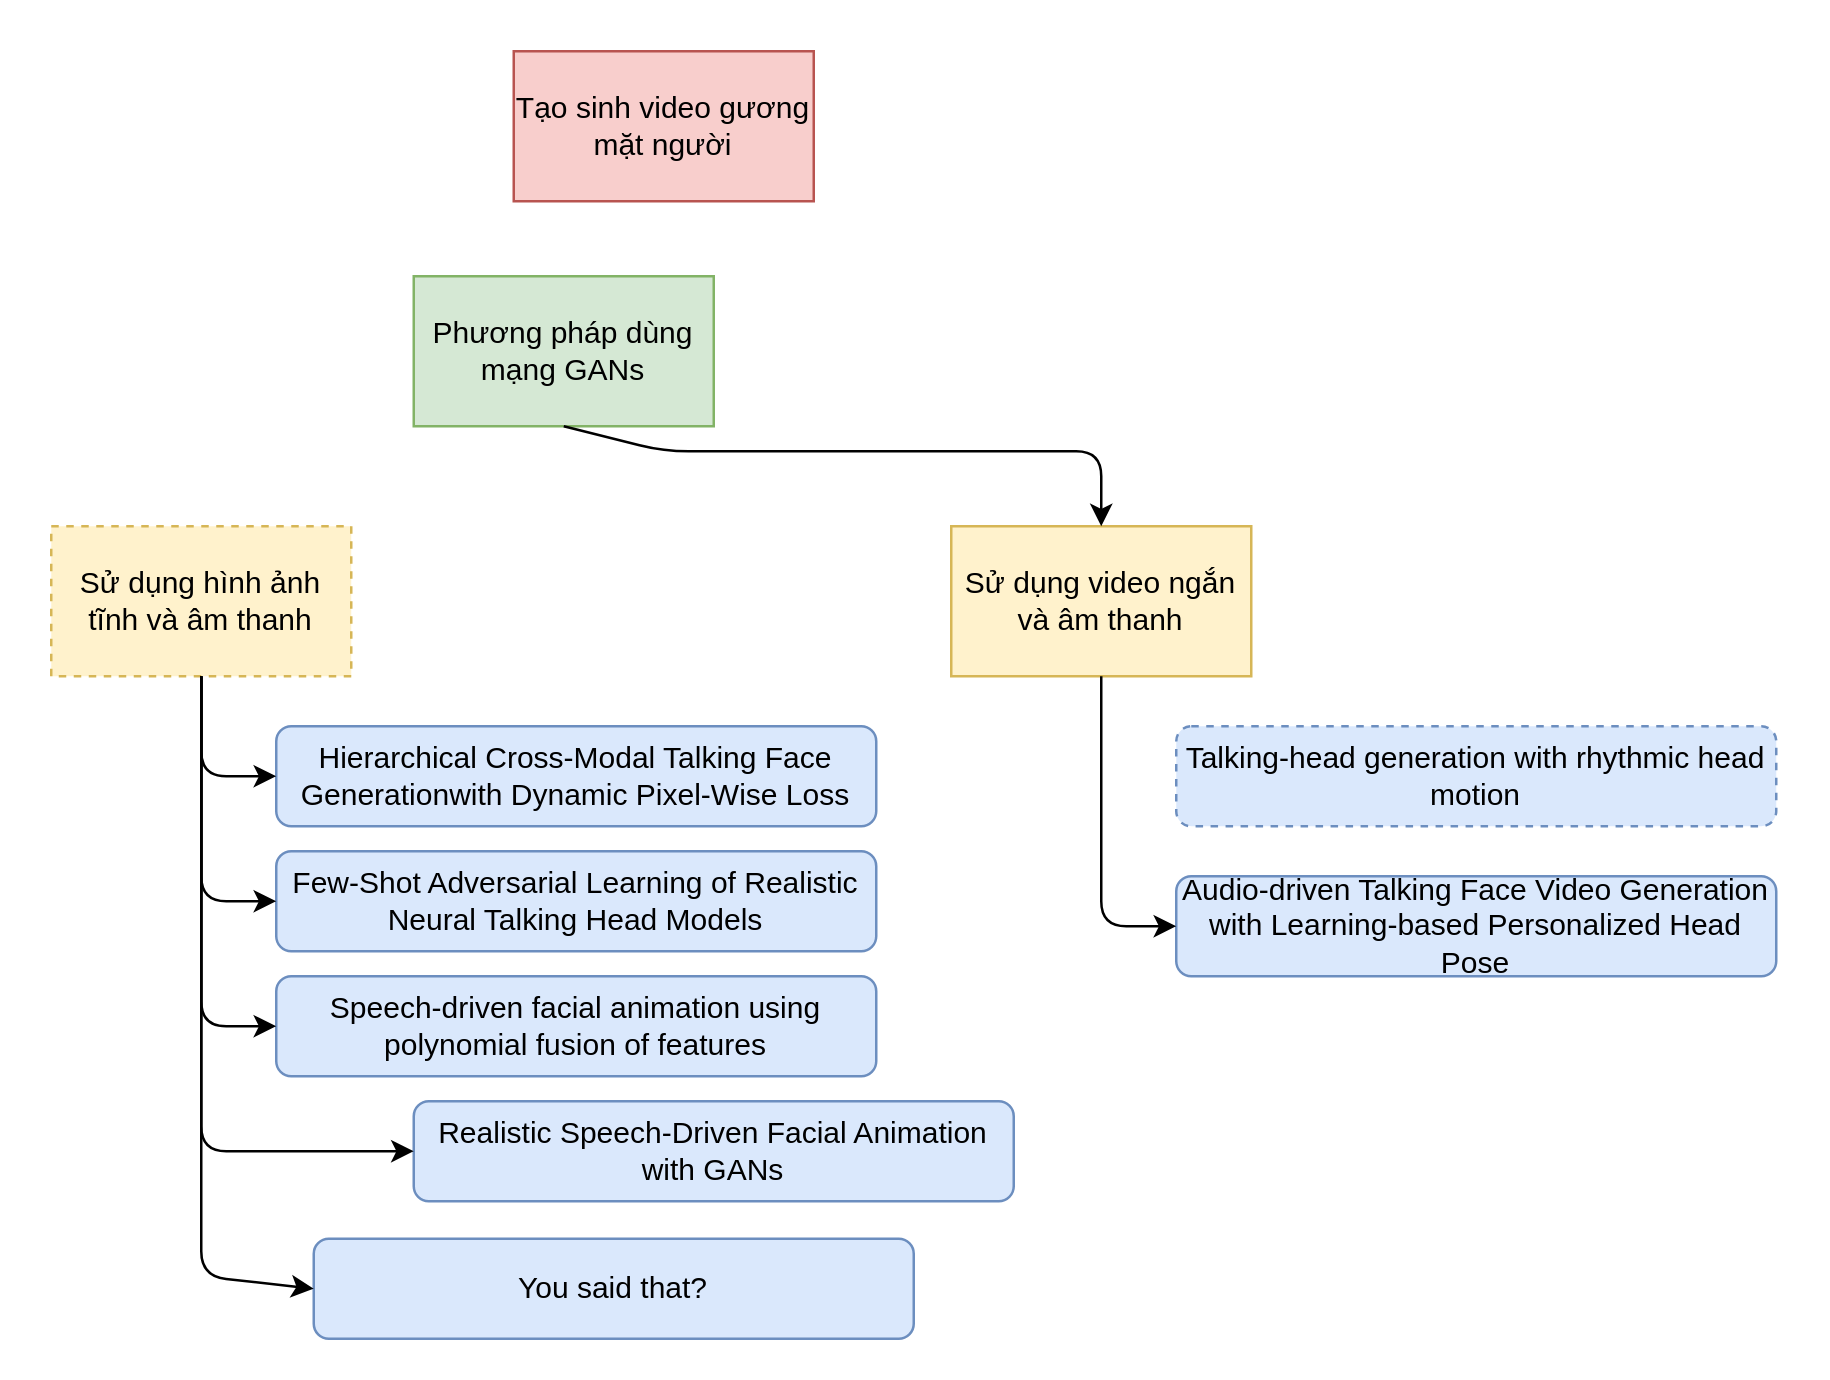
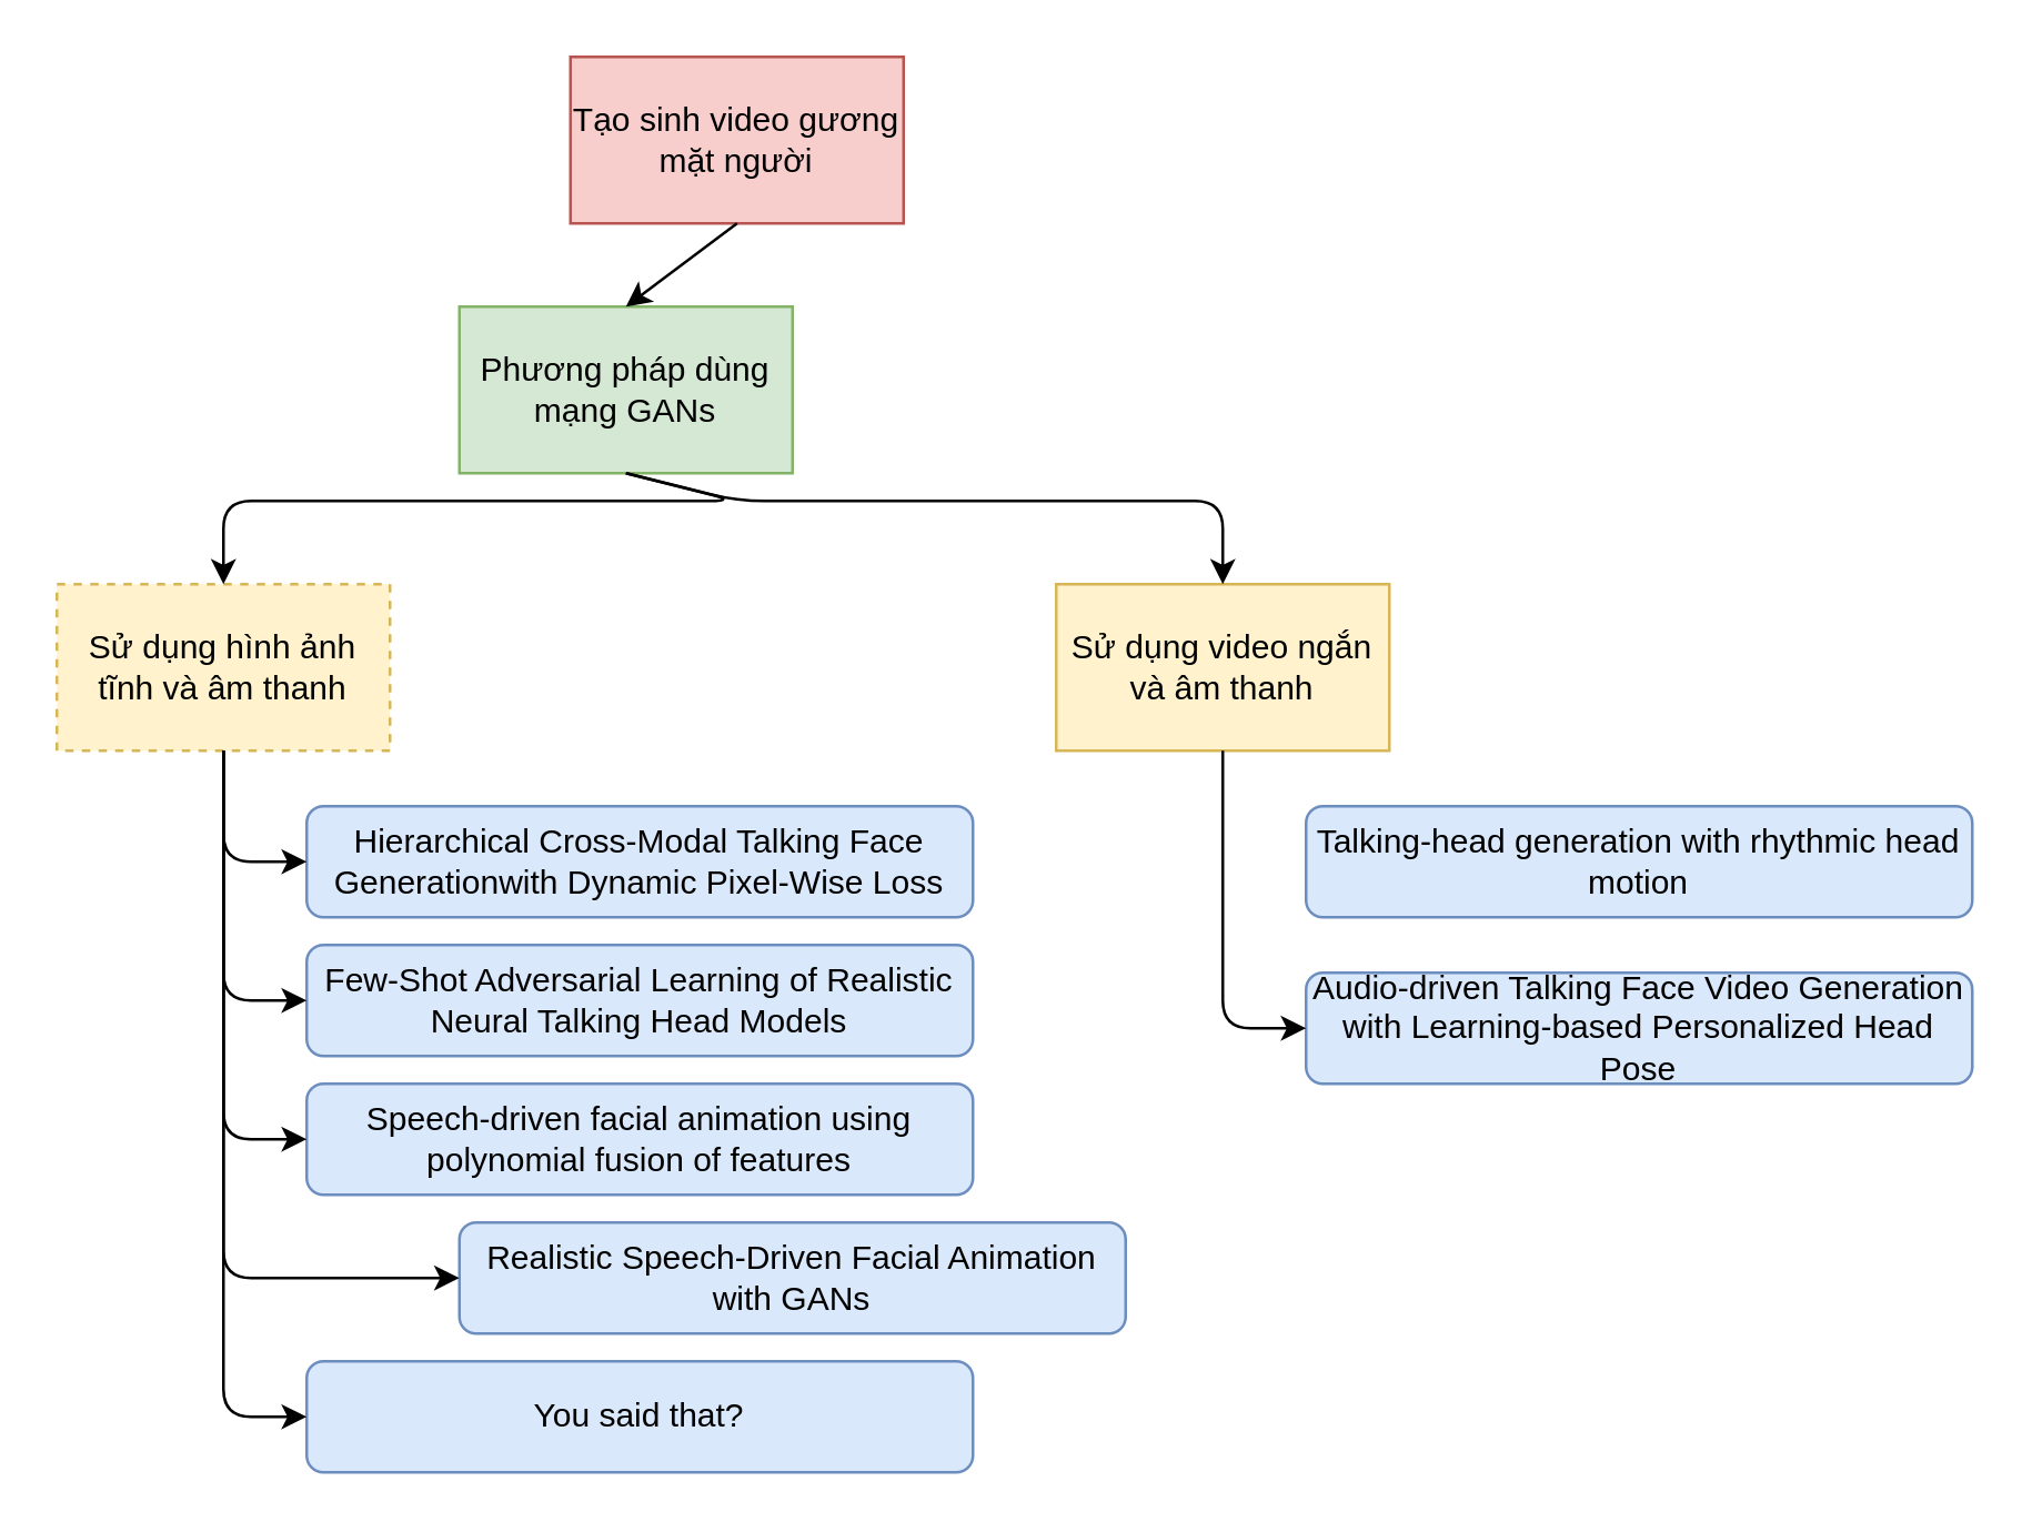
  <mxCell id="0" />
  <mxCell id="1" parent="0" />
  <mxCell id="2" value="Tạo sinh video gương mặt người" style="rounded=0;whiteSpace=wrap;html=1;fillColor=#f8cecc;strokeColor=#b85450;" vertex="1" parent="1"><mxGeometry x="205" y="20" width="120" height="60" as="geometry" /></mxCell>
  <mxCell id="3" value="Phương pháp dùng mạng GANs" style="rounded=0;whiteSpace=wrap;html=1;fillColor=#d5e8d4;strokeColor=#82b366;" vertex="1" parent="1"><mxGeometry x="165" y="110" width="120" height="60" as="geometry" /></mxCell>
+ <mxCell id="4" value="" style="endArrow=classic;html=1;exitX=0.5;exitY=1;exitDx=0;exitDy=0;entryX=0.5;entryY=0;entryDx=0;entryDy=0;" edge="1" parent="1" source="2" target="3"><mxGeometry width="50" height="50" relative="1" as="geometry"><mxPoint x="240" y="350" as="sourcePoint" /><mxPoint x="290" y="300" as="targetPoint" /></mxGeometry></mxCell>
  <mxCell id="5" value="Sử dụng hình ảnh tĩnh và âm thanh" style="rounded=0;whiteSpace=wrap;html=1;fillColor=#fff2cc;strokeColor=#d6b656;dashed=1;" vertex="1" parent="1"><mxGeometry x="20" y="210" width="120" height="60" as="geometry" /></mxCell>
+ <mxCell id="6" value="" style="endArrow=classic;html=1;exitX=0.5;exitY=1;exitDx=0;exitDy=0;entryX=0.5;entryY=0;entryDx=0;entryDy=0;" edge="1" parent="1" source="3" target="5"><mxGeometry width="50" height="50" relative="1" as="geometry"><mxPoint x="240" y="330" as="sourcePoint" /><mxPoint x="290" y="280" as="targetPoint" /><Array as="points"><mxPoint x="265" y="180" /><mxPoint x="80" y="180" /></Array></mxGeometry></mxCell>
  <mxCell id="7" value="Sử dụng video ngắn và âm thanh" style="rounded=0;whiteSpace=wrap;html=1;fillColor=#fff2cc;strokeColor=#d6b656;" vertex="1" parent="1"><mxGeometry x="380" y="210" width="120" height="60" as="geometry" /></mxCell>
  <mxCell id="8" value="" style="endArrow=classic;html=1;exitX=0.5;exitY=1;exitDx=0;exitDy=0;entryX=0.5;entryY=0;entryDx=0;entryDy=0;" edge="1" parent="1" source="3" target="7"><mxGeometry width="50" height="50" relative="1" as="geometry"><mxPoint x="240" y="330" as="sourcePoint" /><mxPoint x="290" y="280" as="targetPoint" /><Array as="points"><mxPoint x="265" y="180" /><mxPoint x="440" y="180" /></Array></mxGeometry></mxCell>
  <mxCell id="9" value="Hierarchical Cross-Modal Talking Face Generationwith Dynamic Pixel-Wise Loss" style="rounded=1;whiteSpace=wrap;html=1;fillColor=#dae8fc;strokeColor=#6c8ebf;" vertex="1" parent="1"><mxGeometry x="110" y="290" width="240" height="40" as="geometry" /></mxCell>
  <mxCell id="10" value="" style="endArrow=classic;html=1;exitX=0.5;exitY=1;exitDx=0;exitDy=0;entryX=0;entryY=0.5;entryDx=0;entryDy=0;" edge="1" parent="1" source="5" target="9"><mxGeometry width="50" height="50" relative="1" as="geometry"><mxPoint x="240" y="400" as="sourcePoint" /><mxPoint x="290" y="350" as="targetPoint" /><Array as="points"><mxPoint x="80" y="310" /></Array></mxGeometry></mxCell>
  <mxCell id="11" value="Few-Shot Adversarial Learning of Realistic Neural Talking Head Models" style="rounded=1;whiteSpace=wrap;html=1;fillColor=#dae8fc;strokeColor=#6c8ebf;" vertex="1" parent="1"><mxGeometry x="110" y="340" width="240" height="40" as="geometry" /></mxCell>
  <mxCell id="12" value="Speech-driven facial animation using polynomial fusion of features" style="rounded=1;whiteSpace=wrap;html=1;fillColor=#dae8fc;strokeColor=#6c8ebf;" vertex="1" parent="1"><mxGeometry x="110" y="390" width="240" height="40" as="geometry" /></mxCell>
- <mxCell id="13" value="Talking-head generation with rhythmic head motion" style="rounded=1;whiteSpace=wrap;html=1;fillColor=#dae8fc;strokeColor=#6c8ebf;dashed=1;" vertex="1" parent="1"><mxGeometry x="470" y="290" width="240" height="40" as="geometry" /></mxCell>
+ <mxCell id="13" value="Talking-head generation with rhythmic head motion" style="rounded=1;whiteSpace=wrap;html=1;fillColor=#dae8fc;strokeColor=#6c8ebf;" vertex="1" parent="1"><mxGeometry x="470" y="290" width="240" height="40" as="geometry" /></mxCell>
  <mxCell id="14" value="" style="endArrow=classic;html=1;exitX=0.5;exitY=1;exitDx=0;exitDy=0;entryX=0;entryY=0.5;entryDx=0;entryDy=0;" edge="1" parent="1" source="5" target="11"><mxGeometry width="50" height="50" relative="1" as="geometry"><mxPoint x="240" y="400" as="sourcePoint" /><mxPoint x="290" y="350" as="targetPoint" /><Array as="points"><mxPoint x="80" y="360" /></Array></mxGeometry></mxCell>
  <mxCell id="15" value="" style="endArrow=classic;html=1;exitX=0.5;exitY=1;exitDx=0;exitDy=0;entryX=0;entryY=0.5;entryDx=0;entryDy=0;" edge="1" parent="1" source="5" target="12"><mxGeometry width="50" height="50" relative="1" as="geometry"><mxPoint x="240" y="400" as="sourcePoint" /><mxPoint x="290" y="350" as="targetPoint" /><Array as="points"><mxPoint x="80" y="410" /></Array></mxGeometry></mxCell>
  <mxCell id="16" value="Audio-driven Talking Face Video Generation with Learning-based Personalized Head Pose" style="rounded=1;whiteSpace=wrap;html=1;fillColor=#dae8fc;strokeColor=#6c8ebf;" vertex="1" parent="1"><mxGeometry x="470" y="350" width="240" height="40" as="geometry" /></mxCell>
  <mxCell id="17" value="" style="endArrow=classic;html=1;entryX=0;entryY=0.5;entryDx=0;entryDy=0;exitX=0.5;exitY=1;exitDx=0;exitDy=0;" edge="1" parent="1" source="7" target="16"><mxGeometry width="50" height="50" relative="1" as="geometry"><mxPoint x="240" y="390" as="sourcePoint" /><mxPoint x="290" y="340" as="targetPoint" /><Array as="points"><mxPoint x="440" y="370" /></Array></mxGeometry></mxCell>
  <mxCell id="18" value="Realistic Speech-Driven Facial Animation with GANs" style="rounded=1;whiteSpace=wrap;html=1;fillColor=#dae8fc;strokeColor=#6c8ebf;" vertex="1" parent="1"><mxGeometry x="165" y="440" width="240" height="40" as="geometry" /></mxCell>
  <mxCell id="19" value="" style="endArrow=classic;html=1;exitX=0.5;exitY=1;exitDx=0;exitDy=0;entryX=0;entryY=0.5;entryDx=0;entryDy=0;" edge="1" parent="1" source="5" target="18"><mxGeometry width="50" height="50" relative="1" as="geometry"><mxPoint x="240" y="400" as="sourcePoint" /><mxPoint x="290" y="350" as="targetPoint" /><Array as="points"><mxPoint x="80" y="460" /></Array></mxGeometry></mxCell>
- <mxCell id="20" value="You said that?" style="rounded=1;whiteSpace=wrap;html=1;fillColor=#dae8fc;strokeColor=#6c8ebf;" vertex="1" parent="1"><mxGeometry x="125" y="495" width="240" height="40" as="geometry" /></mxCell>
+ <mxCell id="20" value="You said that?" style="rounded=1;whiteSpace=wrap;html=1;fillColor=#dae8fc;strokeColor=#6c8ebf;" vertex="1" parent="1"><mxGeometry x="110" y="490" width="240" height="40" as="geometry" /></mxCell>
  <mxCell id="21" value="" style="endArrow=classic;html=1;entryX=0;entryY=0.5;entryDx=0;entryDy=0;exitX=0.5;exitY=1;exitDx=0;exitDy=0;" edge="1" parent="1" source="5" target="20"><mxGeometry width="50" height="50" relative="1" as="geometry"><mxPoint x="240" y="400" as="sourcePoint" /><mxPoint x="290" y="350" as="targetPoint" /><Array as="points"><mxPoint x="80" y="350" /><mxPoint x="80" y="510" /></Array></mxGeometry></mxCell>
